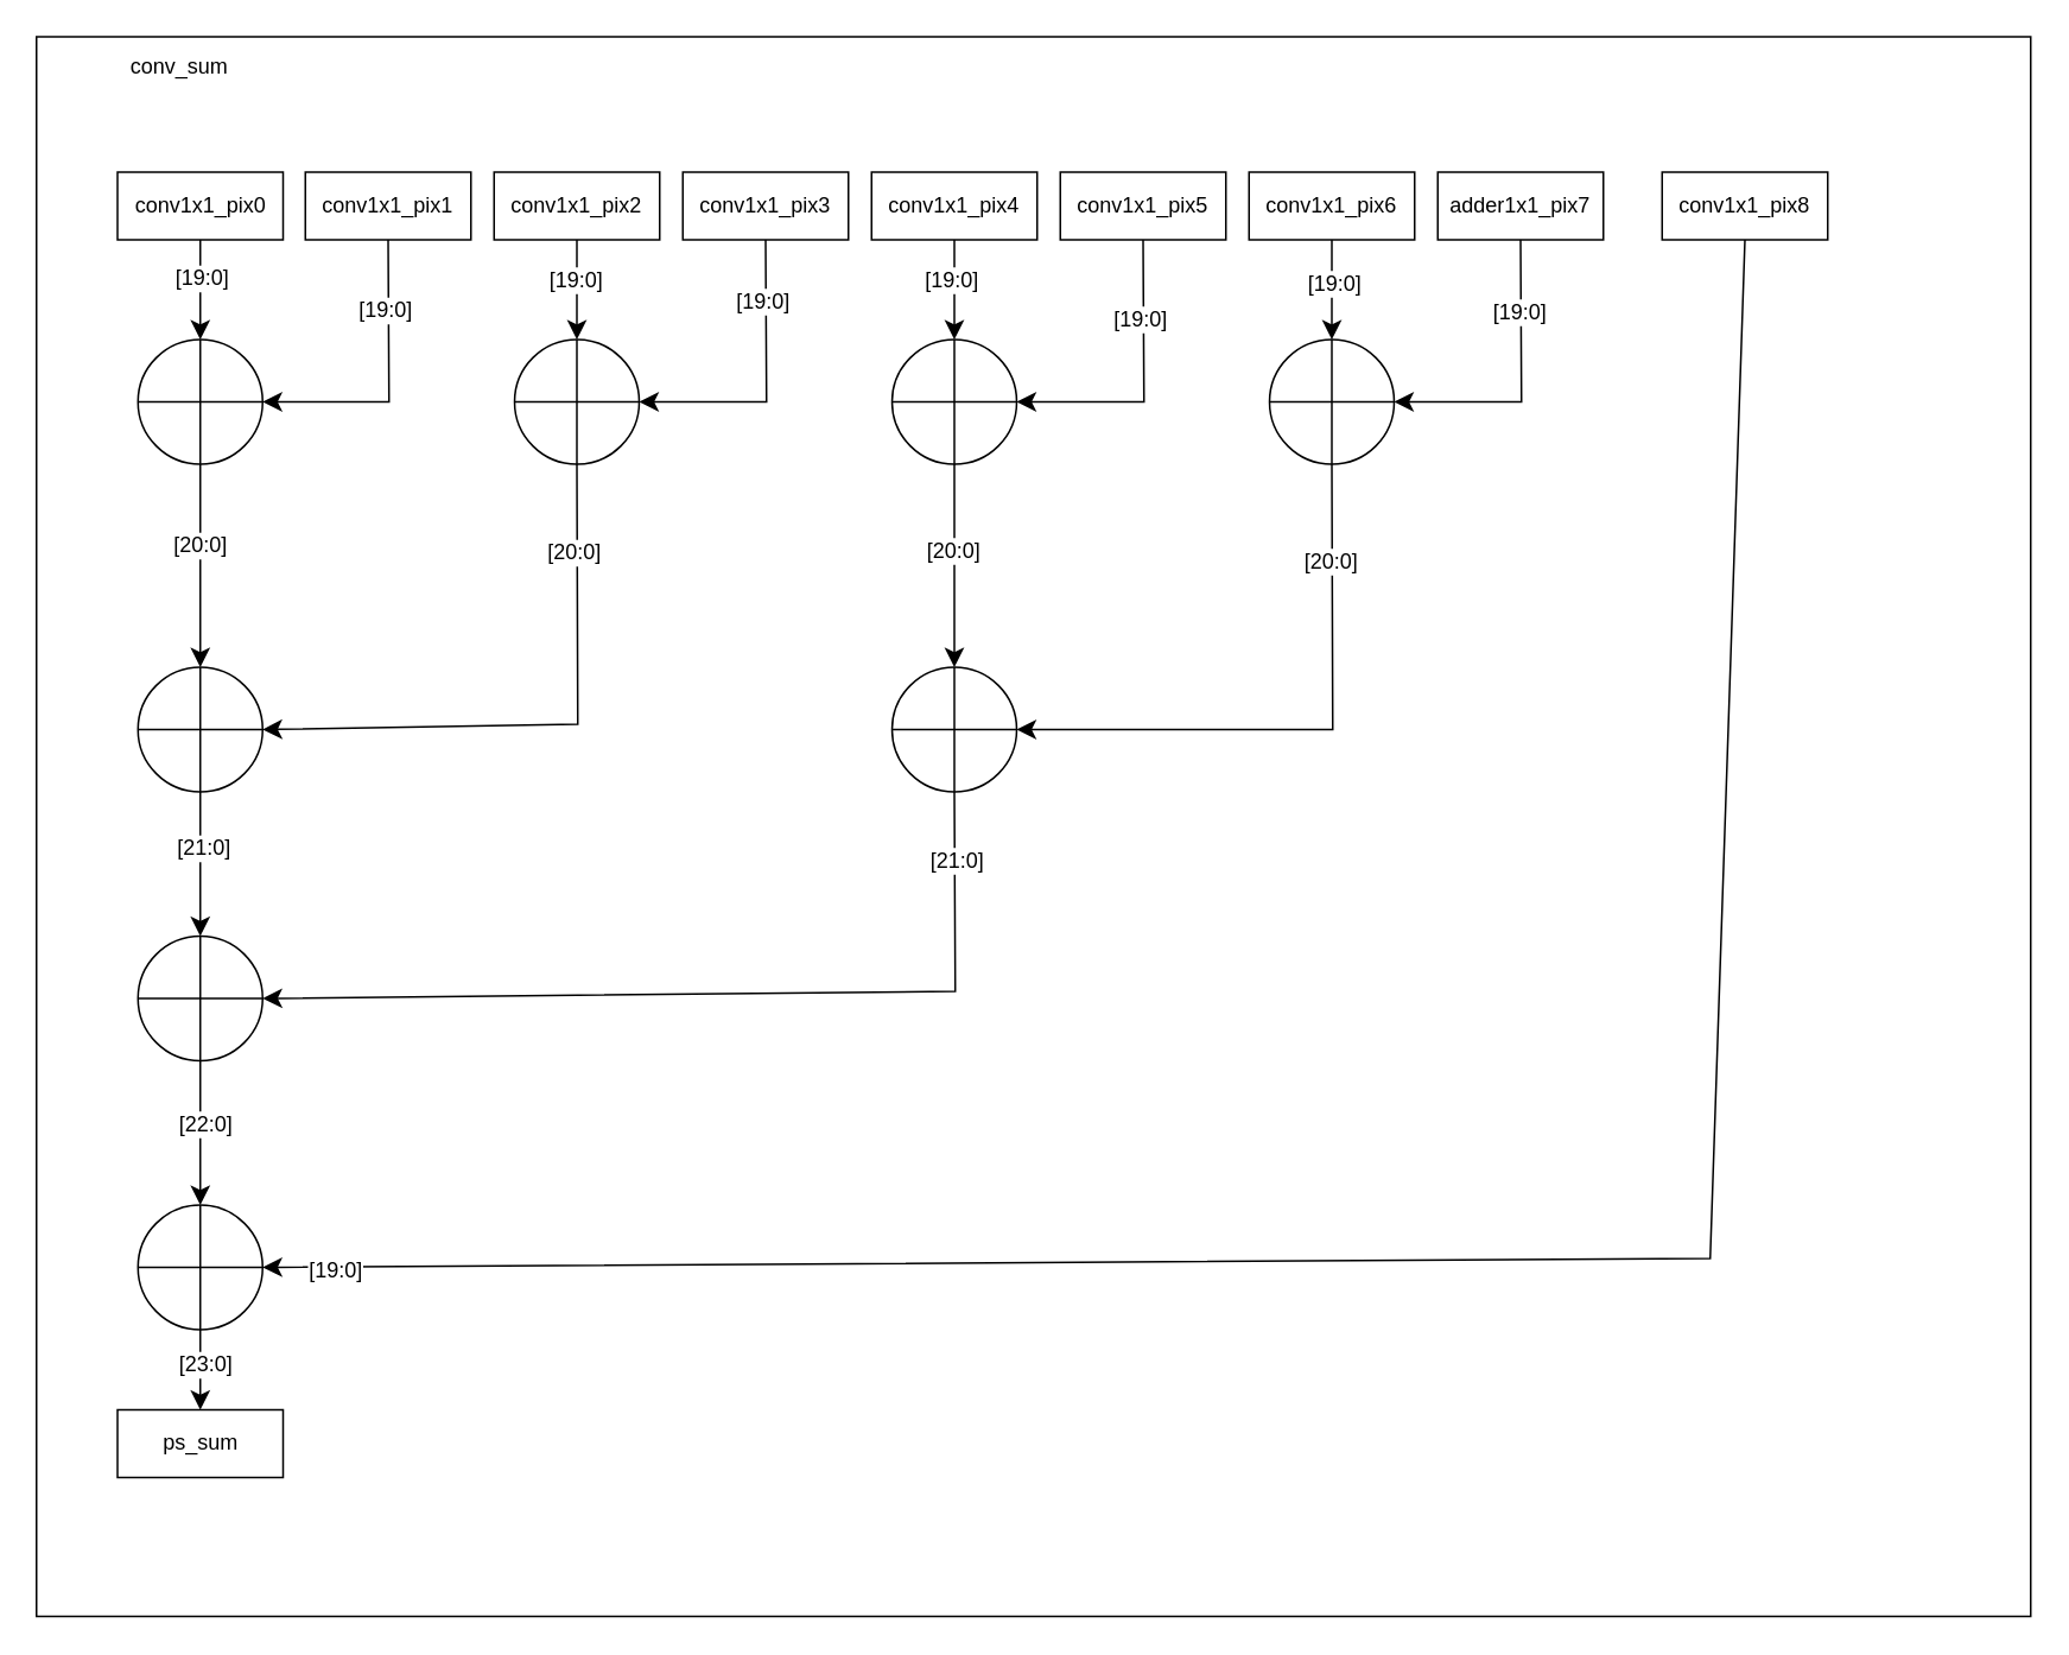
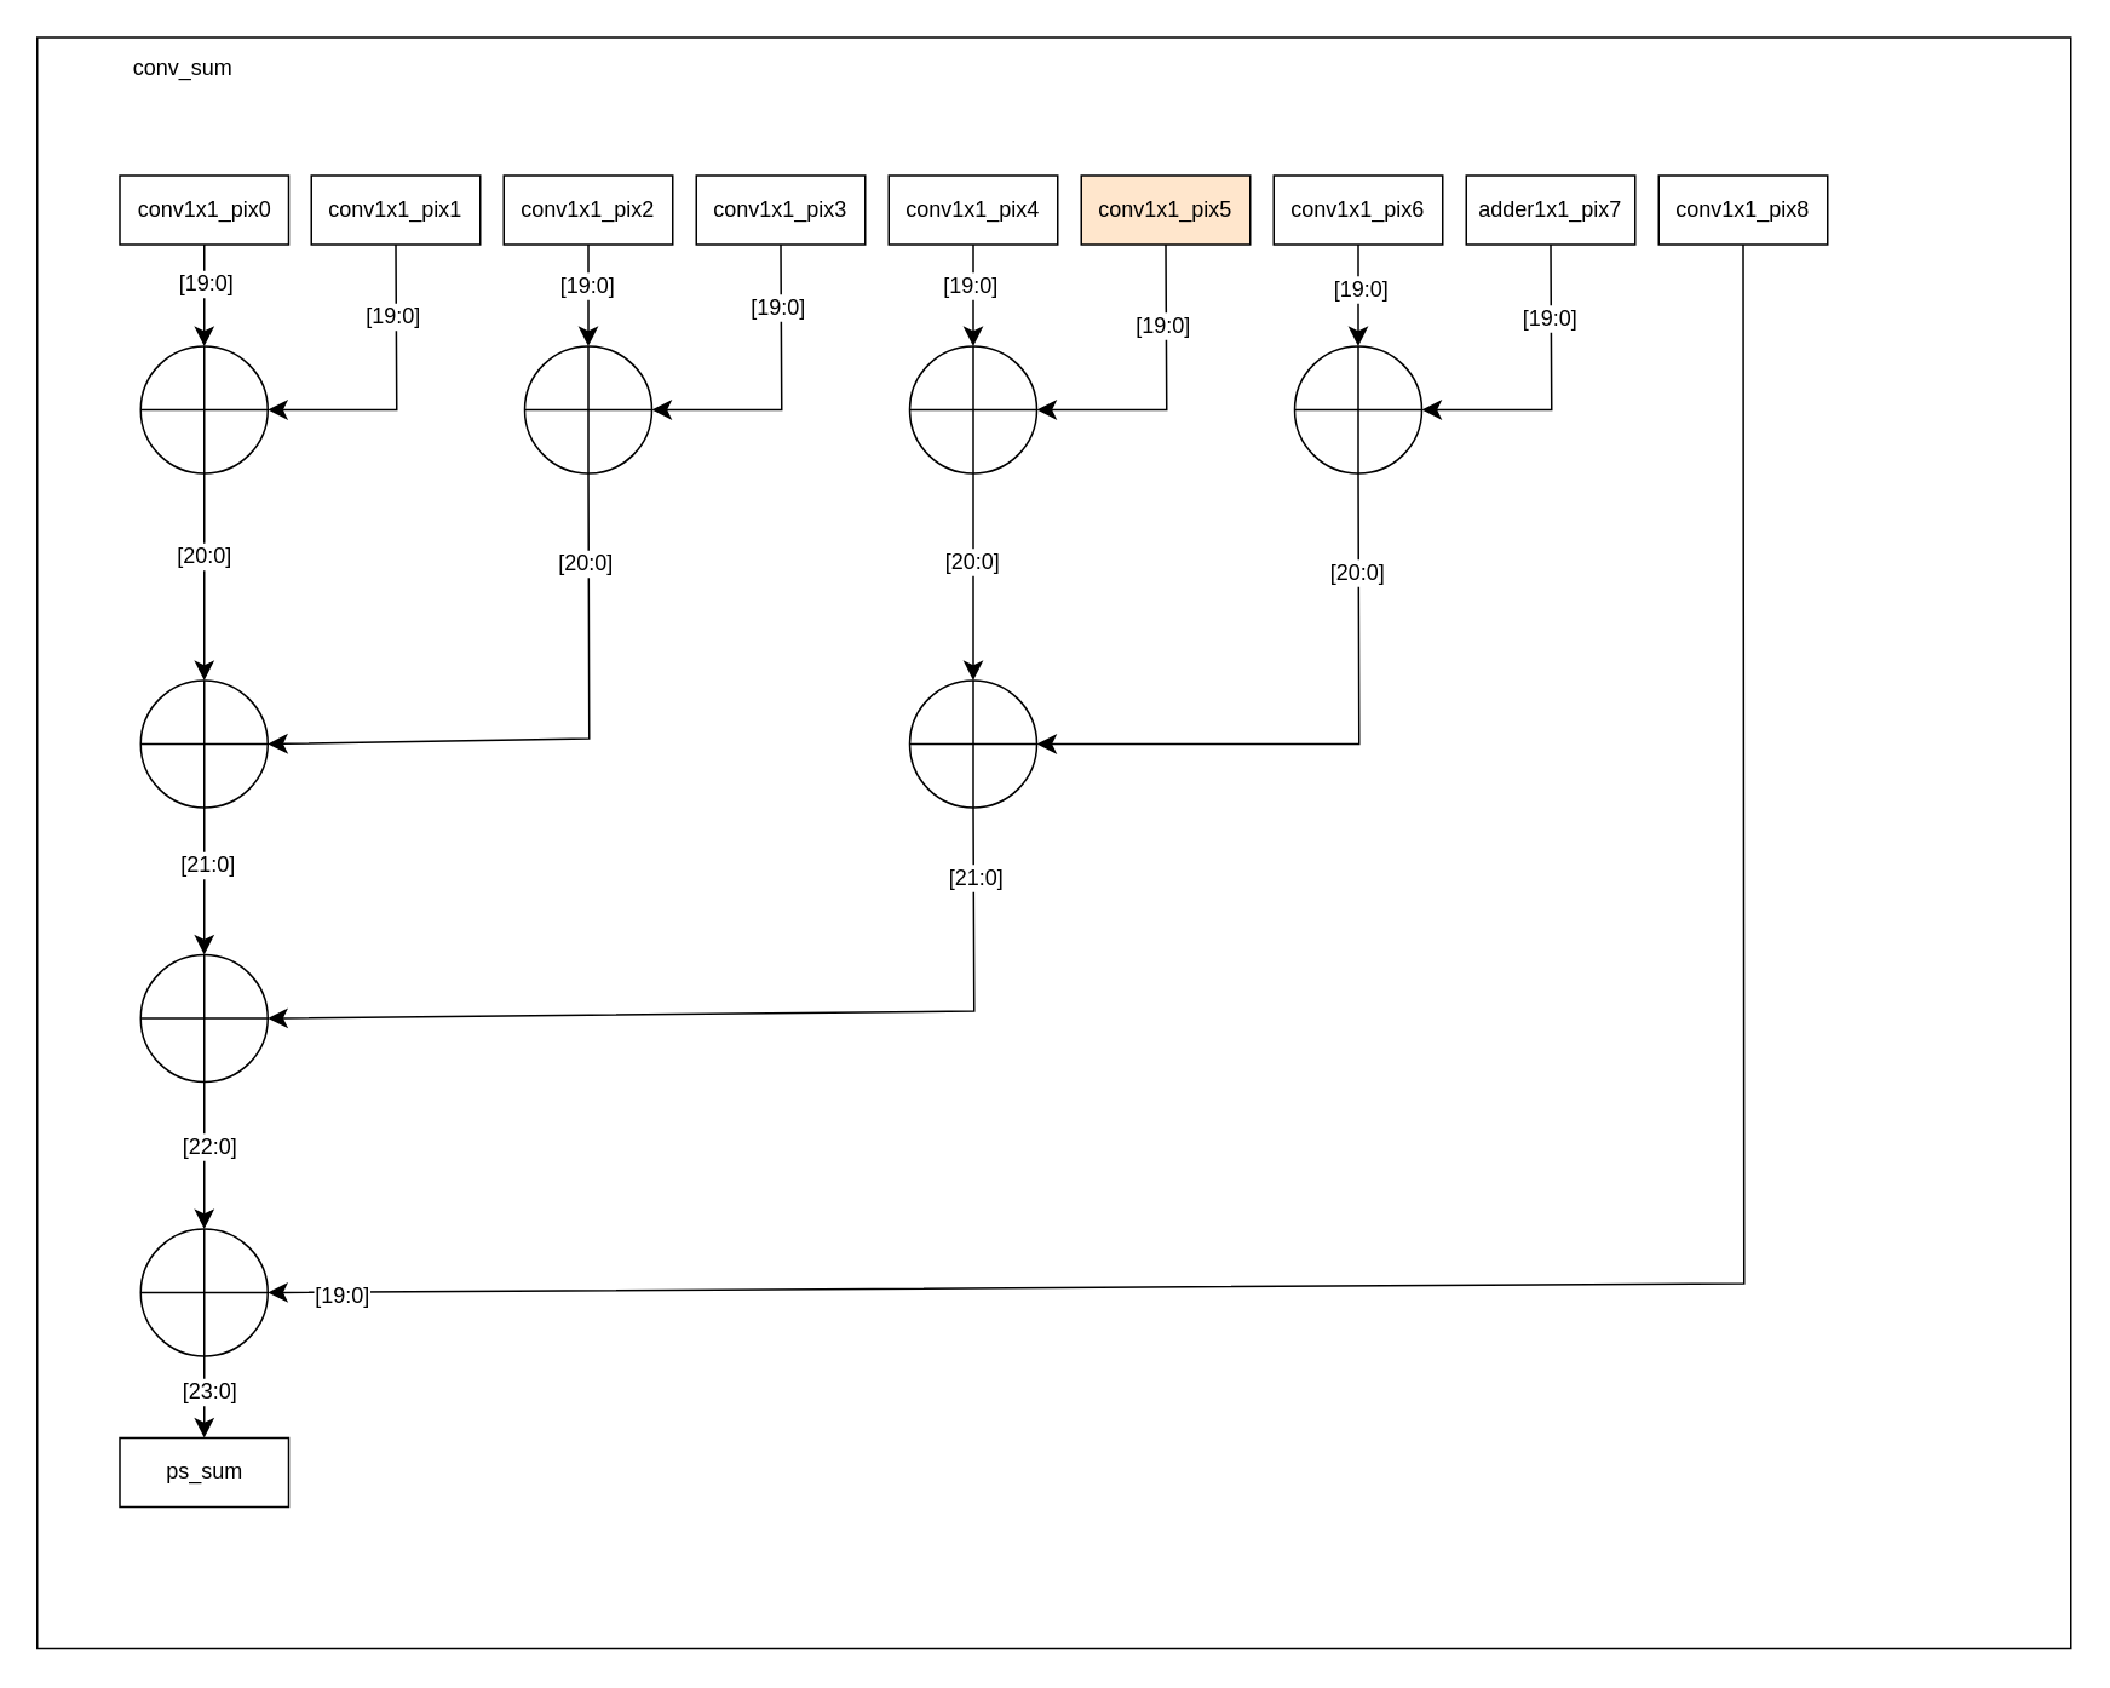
  <mxCell id="0" />
  <mxCell id="1" parent="0" />
  <mxCell id="2" value="" style="rounded=0;whiteSpace=wrap;html=1;" vertex="1" parent="1"><mxGeometry x="20" y="20" width="1120" height="887" as="geometry" /></mxCell>
  <mxCell id="3" value="conv_sum" style="text;html=1;align=center;verticalAlign=middle;whiteSpace=wrap;rounded=0;" vertex="1" parent="1"><mxGeometry x="60" y="22" width="81" height="30" as="geometry" /></mxCell>
  <mxCell id="4" value="conv1x1_pix0" style="rounded=0;whiteSpace=wrap;html=1;" vertex="1" parent="1"><mxGeometry x="65.5" y="96" width="93" height="38" as="geometry" /></mxCell>
  <mxCell id="5" value="" style="verticalLabelPosition=bottom;verticalAlign=top;html=1;shape=mxgraph.flowchart.summing_function;" vertex="1" parent="1"><mxGeometry x="77" y="190" width="70" height="70" as="geometry" /></mxCell>
  <mxCell id="6" value="conv1x1_pix1" style="rounded=0;whiteSpace=wrap;html=1;" vertex="1" parent="1"><mxGeometry x="171" y="96" width="93" height="38" as="geometry" /></mxCell>
  <mxCell id="7" value="conv1x1_pix2" style="rounded=0;whiteSpace=wrap;html=1;" vertex="1" parent="1"><mxGeometry x="277" y="96" width="93" height="38" as="geometry" /></mxCell>
  <mxCell id="8" value="conv1x1_pix3" style="rounded=0;whiteSpace=wrap;html=1;" vertex="1" parent="1"><mxGeometry x="383" y="96" width="93" height="38" as="geometry" /></mxCell>
  <mxCell id="9" value="conv1x1_pix4" style="rounded=0;whiteSpace=wrap;html=1;" vertex="1" parent="1"><mxGeometry x="489" y="96" width="93" height="38" as="geometry" /></mxCell>
- <mxCell id="10" value="conv1x1_pix8" style="rounded=0;whiteSpace=wrap;html=1;" vertex="1" parent="1"><mxGeometry x="933" y="96" width="93" height="38" as="geometry" /></mxCell>
+ <mxCell id="10" value="conv1x1_pix8" style="rounded=0;whiteSpace=wrap;html=1;" vertex="1" parent="1"><mxGeometry x="913" y="96" width="93" height="38" as="geometry" /></mxCell>
  <mxCell id="11" value="adder1x1_pix7" style="rounded=0;whiteSpace=wrap;html=1;" vertex="1" parent="1"><mxGeometry x="807" y="96" width="93" height="38" as="geometry" /></mxCell>
  <mxCell id="12" value="conv1x1_pix6" style="rounded=0;whiteSpace=wrap;html=1;" vertex="1" parent="1"><mxGeometry x="701" y="96" width="93" height="38" as="geometry" /></mxCell>
- <mxCell id="13" value="conv1x1_pix5" style="rounded=0;whiteSpace=wrap;html=1;" vertex="1" parent="1"><mxGeometry x="595" y="96" width="93" height="38" as="geometry" /></mxCell>
+ <mxCell id="13" value="conv1x1_pix5" style="rounded=0;whiteSpace=wrap;html=1;fillColor=#ffe6cc;" vertex="1" parent="1"><mxGeometry x="595" y="96" width="93" height="38" as="geometry" /></mxCell>
  <mxCell id="14" value="" style="verticalLabelPosition=bottom;verticalAlign=top;html=1;shape=mxgraph.flowchart.summing_function;" vertex="1" parent="1"><mxGeometry x="288.5" y="190" width="70" height="70" as="geometry" /></mxCell>
  <mxCell id="15" value="" style="verticalLabelPosition=bottom;verticalAlign=top;html=1;shape=mxgraph.flowchart.summing_function;" vertex="1" parent="1"><mxGeometry x="500.5" y="190" width="70" height="70" as="geometry" /></mxCell>
  <mxCell id="16" style="edgeStyle=none;curved=1;rounded=0;orthogonalLoop=1;jettySize=auto;html=1;exitX=0.5;exitY=1;exitDx=0;exitDy=0;exitPerimeter=0;entryX=0.5;entryY=0;entryDx=0;entryDy=0;fontSize=12;startSize=8;endSize=8;" edge="1" parent="1" source="18" target="55"><mxGeometry relative="1" as="geometry" /></mxCell>
  <mxCell id="17" value="[23:0]" style="edgeLabel;html=1;align=center;verticalAlign=middle;resizable=0;points=[];fontSize=12;" vertex="1" connectable="0" parent="16"><mxGeometry x="-0.177" y="2" relative="1" as="geometry"><mxPoint as="offset" /></mxGeometry></mxCell>
  <mxCell id="18" value="" style="verticalLabelPosition=bottom;verticalAlign=top;html=1;shape=mxgraph.flowchart.summing_function;" vertex="1" parent="1"><mxGeometry x="77" y="676" width="70" height="70" as="geometry" /></mxCell>
  <mxCell id="19" value="" style="verticalLabelPosition=bottom;verticalAlign=top;html=1;shape=mxgraph.flowchart.summing_function;" vertex="1" parent="1"><mxGeometry x="712.5" y="190" width="70" height="70" as="geometry" /></mxCell>
  <mxCell id="20" value="" style="verticalLabelPosition=bottom;verticalAlign=top;html=1;shape=mxgraph.flowchart.summing_function;" vertex="1" parent="1"><mxGeometry x="500.5" y="374" width="70" height="70" as="geometry" /></mxCell>
  <mxCell id="21" value="" style="verticalLabelPosition=bottom;verticalAlign=top;html=1;shape=mxgraph.flowchart.summing_function;" vertex="1" parent="1"><mxGeometry x="77" y="374" width="70" height="70" as="geometry" /></mxCell>
  <mxCell id="22" style="edgeStyle=none;curved=1;rounded=0;orthogonalLoop=1;jettySize=auto;html=1;exitX=0.5;exitY=1;exitDx=0;exitDy=0;exitPerimeter=0;entryX=0.5;entryY=0;entryDx=0;entryDy=0;entryPerimeter=0;fontSize=12;startSize=8;endSize=8;" edge="1" parent="1" source="5" target="21"><mxGeometry relative="1" as="geometry" /></mxCell>
  <mxCell id="23" value="[20:0]" style="edgeLabel;html=1;align=center;verticalAlign=middle;resizable=0;points=[];fontSize=12;" vertex="1" connectable="0" parent="22"><mxGeometry x="-0.21" y="-1" relative="1" as="geometry"><mxPoint as="offset" /></mxGeometry></mxCell>
  <mxCell id="24" style="edgeStyle=none;curved=1;rounded=0;orthogonalLoop=1;jettySize=auto;html=1;exitX=0.5;exitY=1;exitDx=0;exitDy=0;entryX=0.5;entryY=0;entryDx=0;entryDy=0;entryPerimeter=0;fontSize=12;startSize=8;endSize=8;" edge="1" parent="1" source="4" target="5"><mxGeometry relative="1" as="geometry" /></mxCell>
  <mxCell id="25" value="[19:0]" style="edgeLabel;html=1;align=center;verticalAlign=middle;resizable=0;points=[];fontSize=12;" vertex="1" connectable="0" parent="24"><mxGeometry x="-0.145" y="-1" relative="1" as="geometry"><mxPoint x="1" y="-3" as="offset" /></mxGeometry></mxCell>
  <mxCell id="26" style="edgeStyle=none;curved=0;rounded=0;orthogonalLoop=1;jettySize=auto;html=1;exitX=0.5;exitY=1;exitDx=0;exitDy=0;entryX=1;entryY=0.5;entryDx=0;entryDy=0;entryPerimeter=0;fontSize=12;startSize=8;endSize=8;" edge="1" parent="1" source="6" target="5"><mxGeometry relative="1" as="geometry"><Array as="points"><mxPoint x="218" y="225" /></Array></mxGeometry></mxCell>
  <mxCell id="27" value="[19:0]" style="edgeLabel;html=1;align=center;verticalAlign=middle;resizable=0;points=[];fontSize=12;" vertex="1" connectable="0" parent="26"><mxGeometry x="-0.522" y="-2" relative="1" as="geometry"><mxPoint as="offset" /></mxGeometry></mxCell>
  <mxCell id="28" value="" style="verticalLabelPosition=bottom;verticalAlign=top;html=1;shape=mxgraph.flowchart.summing_function;" vertex="1" parent="1"><mxGeometry x="77" y="525" width="70" height="70" as="geometry" /></mxCell>
  <mxCell id="29" style="edgeStyle=none;curved=1;rounded=0;orthogonalLoop=1;jettySize=auto;html=1;exitX=0.5;exitY=1;exitDx=0;exitDy=0;exitPerimeter=0;entryX=0.5;entryY=0;entryDx=0;entryDy=0;entryPerimeter=0;fontSize=12;startSize=8;endSize=8;" edge="1" parent="1" source="21" target="28"><mxGeometry relative="1" as="geometry" /></mxCell>
  <mxCell id="30" value="[21:0]" style="edgeLabel;html=1;align=center;verticalAlign=middle;resizable=0;points=[];fontSize=12;" vertex="1" connectable="0" parent="29"><mxGeometry x="-0.229" y="1" relative="1" as="geometry"><mxPoint as="offset" /></mxGeometry></mxCell>
  <mxCell id="31" style="edgeStyle=none;curved=1;rounded=0;orthogonalLoop=1;jettySize=auto;html=1;exitX=0.5;exitY=1;exitDx=0;exitDy=0;entryX=0.5;entryY=0;entryDx=0;entryDy=0;entryPerimeter=0;fontSize=12;startSize=8;endSize=8;" edge="1" parent="1" source="7" target="14"><mxGeometry relative="1" as="geometry" /></mxCell>
  <mxCell id="32" value="[19:0]" style="edgeLabel;html=1;align=center;verticalAlign=middle;resizable=0;points=[];fontSize=12;" vertex="1" connectable="0" parent="31"><mxGeometry x="-0.218" y="-1" relative="1" as="geometry"><mxPoint as="offset" /></mxGeometry></mxCell>
  <mxCell id="33" style="edgeStyle=none;curved=0;rounded=0;orthogonalLoop=1;jettySize=auto;html=1;exitX=0.5;exitY=1;exitDx=0;exitDy=0;entryX=1;entryY=0.5;entryDx=0;entryDy=0;entryPerimeter=0;fontSize=12;startSize=8;endSize=8;" edge="1" parent="1" source="8" target="14"><mxGeometry relative="1" as="geometry"><Array as="points"><mxPoint x="430" y="225" /></Array></mxGeometry></mxCell>
  <mxCell id="34" value="[19:0]" style="edgeLabel;html=1;align=center;verticalAlign=middle;resizable=0;points=[];fontSize=12;" vertex="1" connectable="0" parent="33"><mxGeometry x="-0.576" y="-2" relative="1" as="geometry"><mxPoint as="offset" /></mxGeometry></mxCell>
  <mxCell id="35" style="edgeStyle=none;curved=1;rounded=0;orthogonalLoop=1;jettySize=auto;html=1;exitX=0.5;exitY=1;exitDx=0;exitDy=0;entryX=0.5;entryY=0;entryDx=0;entryDy=0;entryPerimeter=0;fontSize=12;startSize=8;endSize=8;" edge="1" parent="1" source="9" target="15"><mxGeometry relative="1" as="geometry" /></mxCell>
  <mxCell id="36" value="[19:0]" style="edgeLabel;html=1;align=center;verticalAlign=middle;resizable=0;points=[];fontSize=12;" vertex="1" connectable="0" parent="35"><mxGeometry x="-0.197" y="-2" relative="1" as="geometry"><mxPoint as="offset" /></mxGeometry></mxCell>
  <mxCell id="37" style="edgeStyle=none;curved=0;rounded=0;orthogonalLoop=1;jettySize=auto;html=1;exitX=0.5;exitY=1;exitDx=0;exitDy=0;entryX=1;entryY=0.5;entryDx=0;entryDy=0;entryPerimeter=0;fontSize=12;startSize=8;endSize=8;" edge="1" parent="1" source="13" target="15"><mxGeometry relative="1" as="geometry"><Array as="points"><mxPoint x="642" y="225" /></Array></mxGeometry></mxCell>
  <mxCell id="38" value="[19:0]" style="edgeLabel;html=1;align=center;verticalAlign=middle;resizable=0;points=[];fontSize=12;" vertex="1" connectable="0" parent="37"><mxGeometry x="-0.453" y="-2" relative="1" as="geometry"><mxPoint as="offset" /></mxGeometry></mxCell>
  <mxCell id="39" style="edgeStyle=none;curved=1;rounded=0;orthogonalLoop=1;jettySize=auto;html=1;exitX=0.5;exitY=1;exitDx=0;exitDy=0;entryX=0.5;entryY=0;entryDx=0;entryDy=0;entryPerimeter=0;fontSize=12;startSize=8;endSize=8;" edge="1" parent="1" source="12" target="19"><mxGeometry relative="1" as="geometry" /></mxCell>
  <mxCell id="40" value="[19:0]" style="edgeLabel;html=1;align=center;verticalAlign=middle;resizable=0;points=[];fontSize=12;" vertex="1" connectable="0" parent="39"><mxGeometry x="-0.137" y="1" relative="1" as="geometry"><mxPoint as="offset" /></mxGeometry></mxCell>
  <mxCell id="41" style="edgeStyle=none;curved=0;rounded=0;orthogonalLoop=1;jettySize=auto;html=1;exitX=0.5;exitY=1;exitDx=0;exitDy=0;entryX=1;entryY=0.5;entryDx=0;entryDy=0;entryPerimeter=0;fontSize=12;startSize=8;endSize=8;" edge="1" parent="1" source="11" target="19"><mxGeometry relative="1" as="geometry"><Array as="points"><mxPoint x="854" y="225" /></Array></mxGeometry></mxCell>
  <mxCell id="42" value="[19:0]" style="edgeLabel;html=1;align=center;verticalAlign=middle;resizable=0;points=[];fontSize=12;" vertex="1" connectable="0" parent="41"><mxGeometry x="-0.507" y="-1" relative="1" as="geometry"><mxPoint as="offset" /></mxGeometry></mxCell>
  <mxCell id="43" style="edgeStyle=none;curved=1;rounded=0;orthogonalLoop=1;jettySize=auto;html=1;exitX=0.5;exitY=1;exitDx=0;exitDy=0;exitPerimeter=0;entryX=0.5;entryY=0;entryDx=0;entryDy=0;entryPerimeter=0;fontSize=12;startSize=8;endSize=8;" edge="1" parent="1" source="15" target="20"><mxGeometry relative="1" as="geometry" /></mxCell>
  <mxCell id="44" value="[20:0]" style="edgeLabel;html=1;align=center;verticalAlign=middle;resizable=0;points=[];fontSize=12;" vertex="1" connectable="0" parent="43"><mxGeometry x="-0.152" y="-1" relative="1" as="geometry"><mxPoint as="offset" /></mxGeometry></mxCell>
  <mxCell id="45" style="edgeStyle=none;curved=0;rounded=0;orthogonalLoop=1;jettySize=auto;html=1;exitX=0.5;exitY=1;exitDx=0;exitDy=0;exitPerimeter=0;entryX=1;entryY=0.5;entryDx=0;entryDy=0;entryPerimeter=0;fontSize=12;startSize=8;endSize=8;" edge="1" parent="1" source="19" target="20"><mxGeometry relative="1" as="geometry"><Array as="points"><mxPoint x="748" y="409" /></Array></mxGeometry></mxCell>
  <mxCell id="46" value="[20:0]" style="edgeLabel;html=1;align=center;verticalAlign=middle;resizable=0;points=[];fontSize=12;" vertex="1" connectable="0" parent="45"><mxGeometry x="-0.667" y="-1" relative="1" as="geometry"><mxPoint as="offset" /></mxGeometry></mxCell>
  <mxCell id="47" style="edgeStyle=none;curved=0;rounded=0;orthogonalLoop=1;jettySize=auto;html=1;exitX=0.5;exitY=1;exitDx=0;exitDy=0;exitPerimeter=0;entryX=1;entryY=0.5;entryDx=0;entryDy=0;entryPerimeter=0;fontSize=12;startSize=8;endSize=8;" edge="1" parent="1" source="14" target="21"><mxGeometry relative="1" as="geometry"><Array as="points"><mxPoint x="324" y="406" /></Array></mxGeometry></mxCell>
  <mxCell id="48" value="[20:0]" style="edgeLabel;html=1;align=center;verticalAlign=middle;resizable=0;points=[];fontSize=12;" vertex="1" connectable="0" parent="47"><mxGeometry x="-0.697" y="-2" relative="1" as="geometry"><mxPoint as="offset" /></mxGeometry></mxCell>
  <mxCell id="49" style="edgeStyle=none;curved=0;rounded=0;orthogonalLoop=1;jettySize=auto;html=1;exitX=0.5;exitY=1;exitDx=0;exitDy=0;exitPerimeter=0;entryX=1;entryY=0.5;entryDx=0;entryDy=0;entryPerimeter=0;fontSize=12;startSize=8;endSize=8;" edge="1" parent="1" source="20" target="28"><mxGeometry relative="1" as="geometry"><Array as="points"><mxPoint x="536" y="556" /></Array></mxGeometry></mxCell>
  <mxCell id="50" value="[21:0]" style="edgeLabel;html=1;align=center;verticalAlign=middle;resizable=0;points=[];fontSize=12;" vertex="1" connectable="0" parent="49"><mxGeometry x="-0.844" y="1" relative="1" as="geometry"><mxPoint as="offset" /></mxGeometry></mxCell>
  <mxCell id="51" style="edgeStyle=none;curved=1;rounded=0;orthogonalLoop=1;jettySize=auto;html=1;exitX=0.5;exitY=1;exitDx=0;exitDy=0;exitPerimeter=0;entryX=0.5;entryY=0;entryDx=0;entryDy=0;entryPerimeter=0;fontSize=12;startSize=8;endSize=8;" edge="1" parent="1" source="28" target="18"><mxGeometry relative="1" as="geometry" /></mxCell>
  <mxCell id="52" value="[22:0]" style="edgeLabel;html=1;align=center;verticalAlign=middle;resizable=0;points=[];fontSize=12;" vertex="1" connectable="0" parent="51"><mxGeometry x="-0.144" y="2" relative="1" as="geometry"><mxPoint as="offset" /></mxGeometry></mxCell>
  <mxCell id="53" style="edgeStyle=none;curved=0;rounded=0;orthogonalLoop=1;jettySize=auto;html=1;exitX=0.5;exitY=1;exitDx=0;exitDy=0;entryX=1;entryY=0.5;entryDx=0;entryDy=0;entryPerimeter=0;fontSize=12;startSize=8;endSize=8;" edge="1" parent="1" source="10" target="18"><mxGeometry relative="1" as="geometry"><Array as="points"><mxPoint x="960" y="706" /></Array></mxGeometry></mxCell>
  <mxCell id="54" value="[19:0]" style="edgeLabel;html=1;align=center;verticalAlign=middle;resizable=0;points=[];fontSize=12;" vertex="1" connectable="0" parent="53"><mxGeometry x="0.942" y="2" relative="1" as="geometry"><mxPoint as="offset" /></mxGeometry></mxCell>
  <mxCell id="55" value="ps_sum" style="rounded=0;whiteSpace=wrap;html=1;" vertex="1" parent="1"><mxGeometry x="65.5" y="791" width="93" height="38" as="geometry" /></mxCell>
